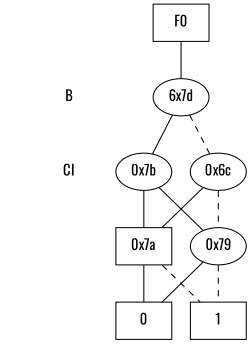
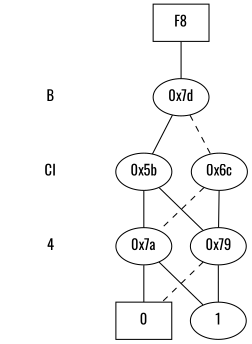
  digraph {
    fontname=Oswald
    node [fontname=Oswald]
    edge [dir=none fontname=Oswald]
    "CONST NODES" [shape=plaintext style=invis]
    " B " [shape=plaintext]
    " CI " [shape=plaintext]
-   F0 [shape=box]
-   "0x7d" [label="6x7d"]
-   "0x7b"
+   " 4 " [shape=plaintext]
+   F0 [shape=box label=F8]
+   "0x7d"
+   "0x7b" [label="0x5b"]
    n8 [label="0x6c"]
-   "0x7a" [shape=box]
+   "0x7a"
    "0x79"
    n11 [label=0 shape=box]
-   n12 [label=1 shape=box]
+   n12 [label=1 shape=ellipse]
    subgraph sub_1 {
      "CONST NODES"
      " B "
      " CI "
+     " 4 "
    }
    subgraph sub_2 {
      rank=same
      F0
    }
    subgraph sub_3 {
      rank=same
      " B "
      "0x7d"
    }
    subgraph sub_4 {
      rank=same
      " CI "
      "0x7b"
      n8
    }
    subgraph sub_5 {
      rank=same
+     " 4 "
      "0x7a"
      "0x79"
    }
    subgraph sub_6 {
      rank=same
      "CONST NODES"
      subgraph sub_7 {
        rank=same
        n11
        n12
      }
    }
    " B " -> " CI " [style=invis]
+   " CI " -> " 4 " [style=invis]
+   " 4 " -> "CONST NODES" [style=invis]
    F0 -> "0x7d" [style=solid]
    "0x7d" -> "0x7b"
    "0x7d" -> n8 [style=dashed]
    "0x7b" -> "0x7a" [style=solid]
    "0x7b" -> "0x79"
-   n8 -> "0x7a"
-   n8 -> "0x79" [style=dashed]
+   n8 -> "0x7a" [style=dashed]
+   n8 -> "0x79" [style=solid]
    "0x7a" -> n11
-   "0x7a" -> n12 [style=dashed]
-   "0x79" -> n11 [style=solid]
-   "0x79" -> n12 [style=dashed]
+   "0x7a" -> n12 [style=solid]
+   "0x79" -> n11 [style=dashed]
+   "0x79" -> n12
  }
